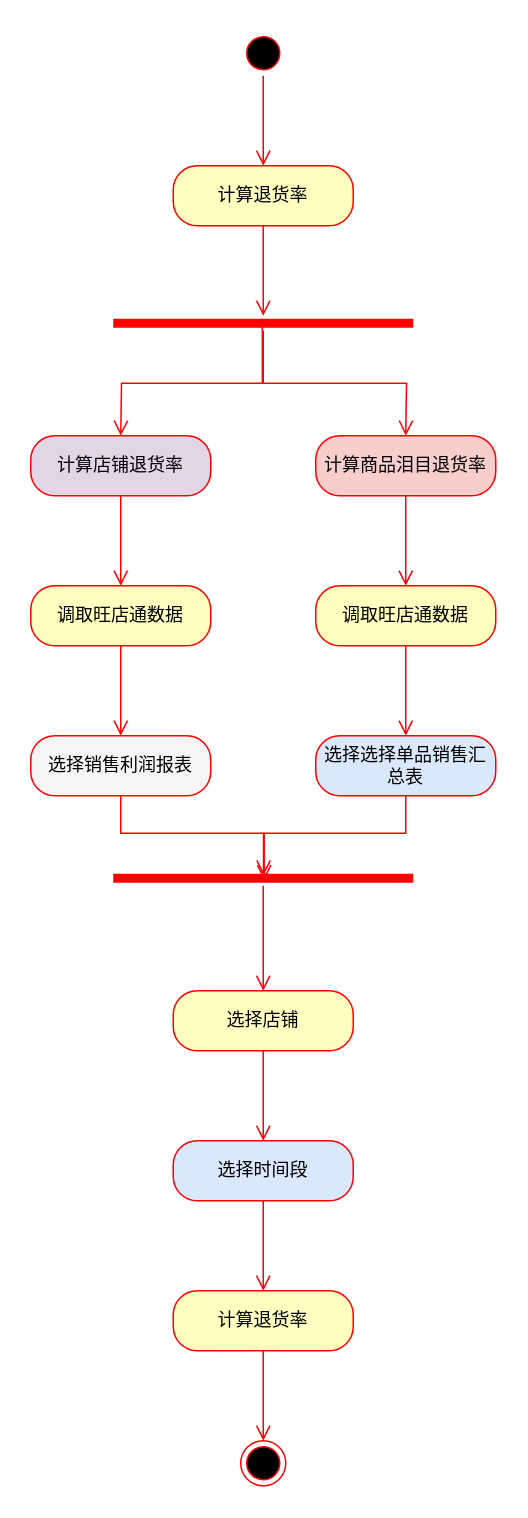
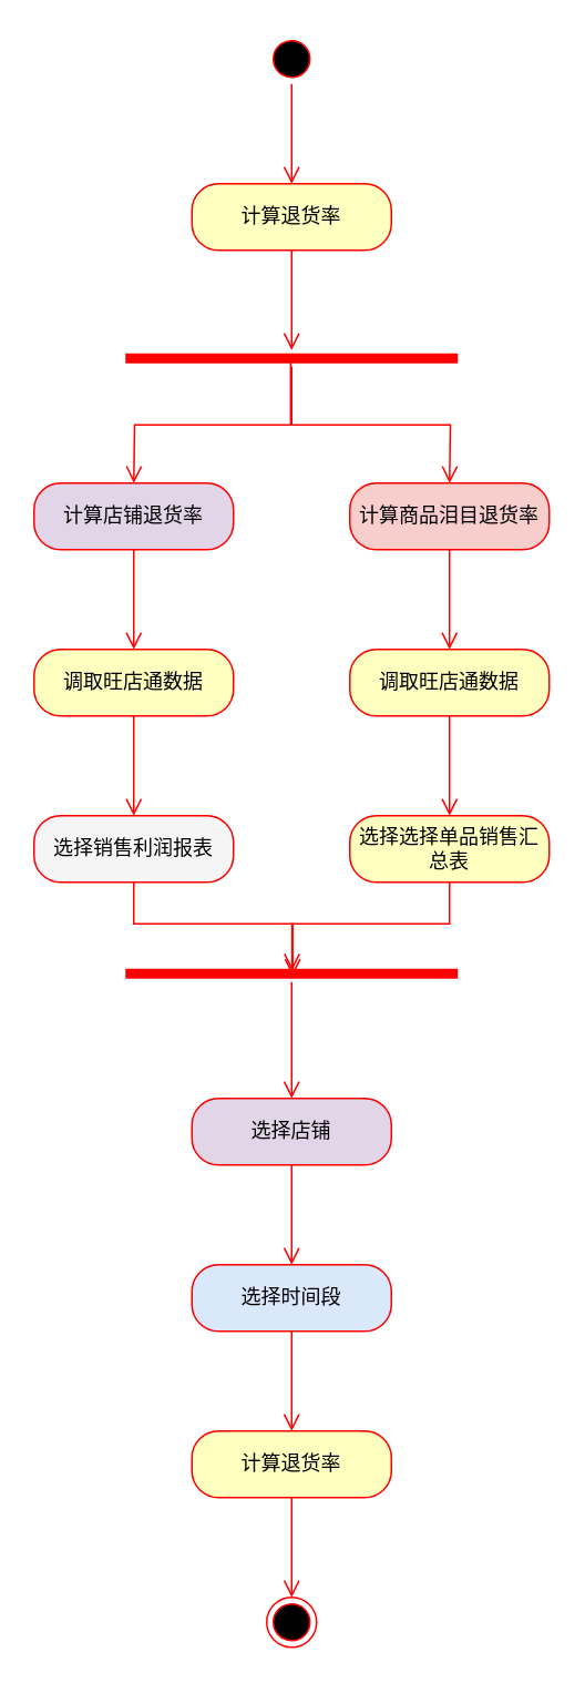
  <mxCell id="0" />
  <mxCell id="1" parent="0" />
  <mxCell id="2" value="" style="ellipse;html=1;shape=startState;fillColor=#000000;strokeColor=#ff0000;" vertex="1" parent="1"><mxGeometry x="160" y="20" width="30" height="30" as="geometry" /></mxCell>
  <mxCell id="3" value="" style="edgeStyle=orthogonalEdgeStyle;html=1;verticalAlign=bottom;endArrow=open;endSize=8;strokeColor=#ff0000;rounded=0;" edge="1" source="2" parent="1"><mxGeometry relative="1" as="geometry"><mxPoint x="175" y="110" as="targetPoint" /></mxGeometry></mxCell>
  <mxCell id="4" value="计算退货率" style="rounded=1;whiteSpace=wrap;html=1;arcSize=40;fontColor=#000000;fillColor=#ffffc0;strokeColor=#ff0000;" vertex="1" parent="1"><mxGeometry x="115" y="110" width="120" height="40" as="geometry" /></mxCell>
  <mxCell id="5" value="" style="edgeStyle=orthogonalEdgeStyle;html=1;verticalAlign=bottom;endArrow=open;endSize=8;strokeColor=#ff0000;rounded=0;" edge="1" source="4" parent="1"><mxGeometry relative="1" as="geometry"><mxPoint x="175" y="210" as="targetPoint" /></mxGeometry></mxCell>
  <mxCell id="6" value="" style="shape=line;html=1;strokeWidth=6;strokeColor=#ff0000;" vertex="1" parent="1"><mxGeometry x="75" y="210" width="200" height="10" as="geometry" /></mxCell>
  <mxCell id="7" value="" style="edgeStyle=orthogonalEdgeStyle;html=1;verticalAlign=bottom;endArrow=open;endSize=8;strokeColor=#ff0000;rounded=0;" edge="1" source="6" parent="1"><mxGeometry relative="1" as="geometry"><mxPoint x="80" y="290" as="targetPoint" /></mxGeometry></mxCell>
  <mxCell id="8" value="" style="edgeStyle=orthogonalEdgeStyle;html=1;verticalAlign=bottom;endArrow=open;endSize=8;strokeColor=#ff0000;rounded=0;exitX=0.497;exitY=0.72;exitDx=0;exitDy=0;exitPerimeter=0;" edge="1" parent="1" source="6"><mxGeometry relative="1" as="geometry"><mxPoint x="270" y="290" as="targetPoint" /><mxPoint x="185" y="230" as="sourcePoint" /></mxGeometry></mxCell>
  <mxCell id="9" value="计算店铺退货率" style="rounded=1;whiteSpace=wrap;html=1;arcSize=40;fontColor=#000000;fillColor=#e1d5e7;strokeColor=#ff0000;" vertex="1" parent="1"><mxGeometry x="20" y="290" width="120" height="40" as="geometry" /></mxCell>
  <mxCell id="10" value="" style="edgeStyle=orthogonalEdgeStyle;html=1;verticalAlign=bottom;endArrow=open;endSize=8;strokeColor=#ff0000;rounded=0;" edge="1" source="9" parent="1"><mxGeometry relative="1" as="geometry"><mxPoint x="80" y="390" as="targetPoint" /></mxGeometry></mxCell>
  <mxCell id="11" value="调取旺店通数据" style="rounded=1;whiteSpace=wrap;html=1;arcSize=40;fontColor=#000000;fillColor=#ffffc0;strokeColor=#ff0000;" vertex="1" parent="1"><mxGeometry x="20" y="390" width="120" height="40" as="geometry" /></mxCell>
  <mxCell id="12" value="" style="edgeStyle=orthogonalEdgeStyle;html=1;verticalAlign=bottom;endArrow=open;endSize=8;strokeColor=#ff0000;rounded=0;" edge="1" source="11" parent="1"><mxGeometry relative="1" as="geometry"><mxPoint x="80" y="490" as="targetPoint" /></mxGeometry></mxCell>
  <mxCell id="13" value="选择销售利润报表" style="rounded=1;whiteSpace=wrap;html=1;arcSize=40;fontColor=#000000;fillColor=#f5f5f5;strokeColor=#ff0000;" vertex="1" parent="1"><mxGeometry x="20" y="490" width="120" height="40" as="geometry" /></mxCell>
  <mxCell id="14" value="" style="edgeStyle=orthogonalEdgeStyle;html=1;verticalAlign=bottom;endArrow=open;endSize=8;strokeColor=#ff0000;rounded=0;entryX=0.503;entryY=0.64;entryDx=0;entryDy=0;entryPerimeter=0;" edge="1" source="13" parent="1" target="25"><mxGeometry relative="1" as="geometry"><mxPoint x="80" y="590" as="targetPoint" /></mxGeometry></mxCell>
  <mxCell id="15" value="计算商品泪目退货率" style="rounded=1;whiteSpace=wrap;html=1;arcSize=40;fontColor=#000000;fillColor=#f8cecc;strokeColor=#ff0000;" vertex="1" parent="1"><mxGeometry x="210" y="290" width="120" height="40" as="geometry" /></mxCell>
  <mxCell id="16" value="" style="edgeStyle=orthogonalEdgeStyle;html=1;verticalAlign=bottom;endArrow=open;endSize=8;strokeColor=#ff0000;rounded=0;" edge="1" source="15" parent="1"><mxGeometry relative="1" as="geometry"><mxPoint x="270" y="390" as="targetPoint" /></mxGeometry></mxCell>
  <mxCell id="17" value="调取旺店通数据" style="rounded=1;whiteSpace=wrap;html=1;arcSize=40;fontColor=#000000;fillColor=#ffffc0;strokeColor=#ff0000;" vertex="1" parent="1"><mxGeometry x="210" y="390" width="120" height="40" as="geometry" /></mxCell>
  <mxCell id="18" value="" style="edgeStyle=orthogonalEdgeStyle;html=1;verticalAlign=bottom;endArrow=open;endSize=8;strokeColor=#ff0000;rounded=0;" edge="1" parent="1" source="17"><mxGeometry relative="1" as="geometry"><mxPoint x="270" y="490" as="targetPoint" /></mxGeometry></mxCell>
- <mxCell id="19" value="选择选择单品销售汇总表" style="rounded=1;whiteSpace=wrap;html=1;arcSize=40;fontColor=#000000;fillColor=#dae8fc;strokeColor=#ff0000;" vertex="1" parent="1"><mxGeometry x="210" y="490" width="120" height="40" as="geometry" /></mxCell>
+ <mxCell id="19" value="选择选择单品销售汇总表" style="rounded=1;whiteSpace=wrap;html=1;arcSize=40;fontColor=#000000;fillColor=#ffffc0;strokeColor=#ff0000;" vertex="1" parent="1"><mxGeometry x="210" y="490" width="120" height="40" as="geometry" /></mxCell>
  <mxCell id="20" value="" style="edgeStyle=orthogonalEdgeStyle;html=1;verticalAlign=bottom;endArrow=open;endSize=8;strokeColor=#ff0000;rounded=0;entryX=0.501;entryY=0.32;entryDx=0;entryDy=0;entryPerimeter=0;" edge="1" parent="1" source="19" target="25"><mxGeometry relative="1" as="geometry"><mxPoint x="270" y="590" as="targetPoint" /></mxGeometry></mxCell>
- <mxCell id="21" value="选择店铺" style="rounded=1;whiteSpace=wrap;html=1;arcSize=40;fontColor=#000000;fillColor=#ffffc0;strokeColor=#ff0000;" vertex="1" parent="1"><mxGeometry x="115" y="660" width="120" height="40" as="geometry" /></mxCell>
+ <mxCell id="21" value="选择店铺" style="rounded=1;whiteSpace=wrap;html=1;arcSize=40;fontColor=#000000;fillColor=#e1d5e7;strokeColor=#ff0000;" vertex="1" parent="1"><mxGeometry x="115" y="660" width="120" height="40" as="geometry" /></mxCell>
  <mxCell id="22" value="" style="edgeStyle=orthogonalEdgeStyle;html=1;verticalAlign=bottom;endArrow=open;endSize=8;strokeColor=#ff0000;rounded=0;" edge="1" parent="1" source="21"><mxGeometry relative="1" as="geometry"><mxPoint x="175" y="760" as="targetPoint" /></mxGeometry></mxCell>
  <mxCell id="23" value="选择时间段" style="rounded=1;whiteSpace=wrap;html=1;arcSize=40;fontColor=#000000;fillColor=#dae8fc;strokeColor=#ff0000;" vertex="1" parent="1"><mxGeometry x="115" y="760" width="120" height="40" as="geometry" /></mxCell>
  <mxCell id="24" value="" style="edgeStyle=orthogonalEdgeStyle;html=1;verticalAlign=bottom;endArrow=open;endSize=8;strokeColor=#ff0000;rounded=0;" edge="1" parent="1" source="23"><mxGeometry relative="1" as="geometry"><mxPoint x="175" y="860" as="targetPoint" /></mxGeometry></mxCell>
  <mxCell id="25" value="" style="shape=line;html=1;strokeWidth=6;strokeColor=#ff0000;" vertex="1" parent="1"><mxGeometry x="75" y="580" width="200" height="10" as="geometry" /></mxCell>
  <mxCell id="26" value="" style="edgeStyle=orthogonalEdgeStyle;html=1;verticalAlign=bottom;endArrow=open;endSize=8;strokeColor=#ff0000;rounded=0;" edge="1" source="25" parent="1"><mxGeometry relative="1" as="geometry"><mxPoint x="175" y="660" as="targetPoint" /></mxGeometry></mxCell>
  <mxCell id="27" value="计算退货率" style="rounded=1;whiteSpace=wrap;html=1;arcSize=40;fontColor=#000000;fillColor=#ffffc0;strokeColor=#ff0000;" vertex="1" parent="1"><mxGeometry x="115" y="860" width="120" height="40" as="geometry" /></mxCell>
  <mxCell id="28" value="" style="edgeStyle=orthogonalEdgeStyle;html=1;verticalAlign=bottom;endArrow=open;endSize=8;strokeColor=#ff0000;rounded=0;" edge="1" source="27" parent="1"><mxGeometry relative="1" as="geometry"><mxPoint x="175" y="960" as="targetPoint" /></mxGeometry></mxCell>
  <mxCell id="29" value="" style="ellipse;html=1;shape=endState;fillColor=#000000;strokeColor=#ff0000;" vertex="1" parent="1"><mxGeometry x="160" y="960" width="30" height="30" as="geometry" /></mxCell>
